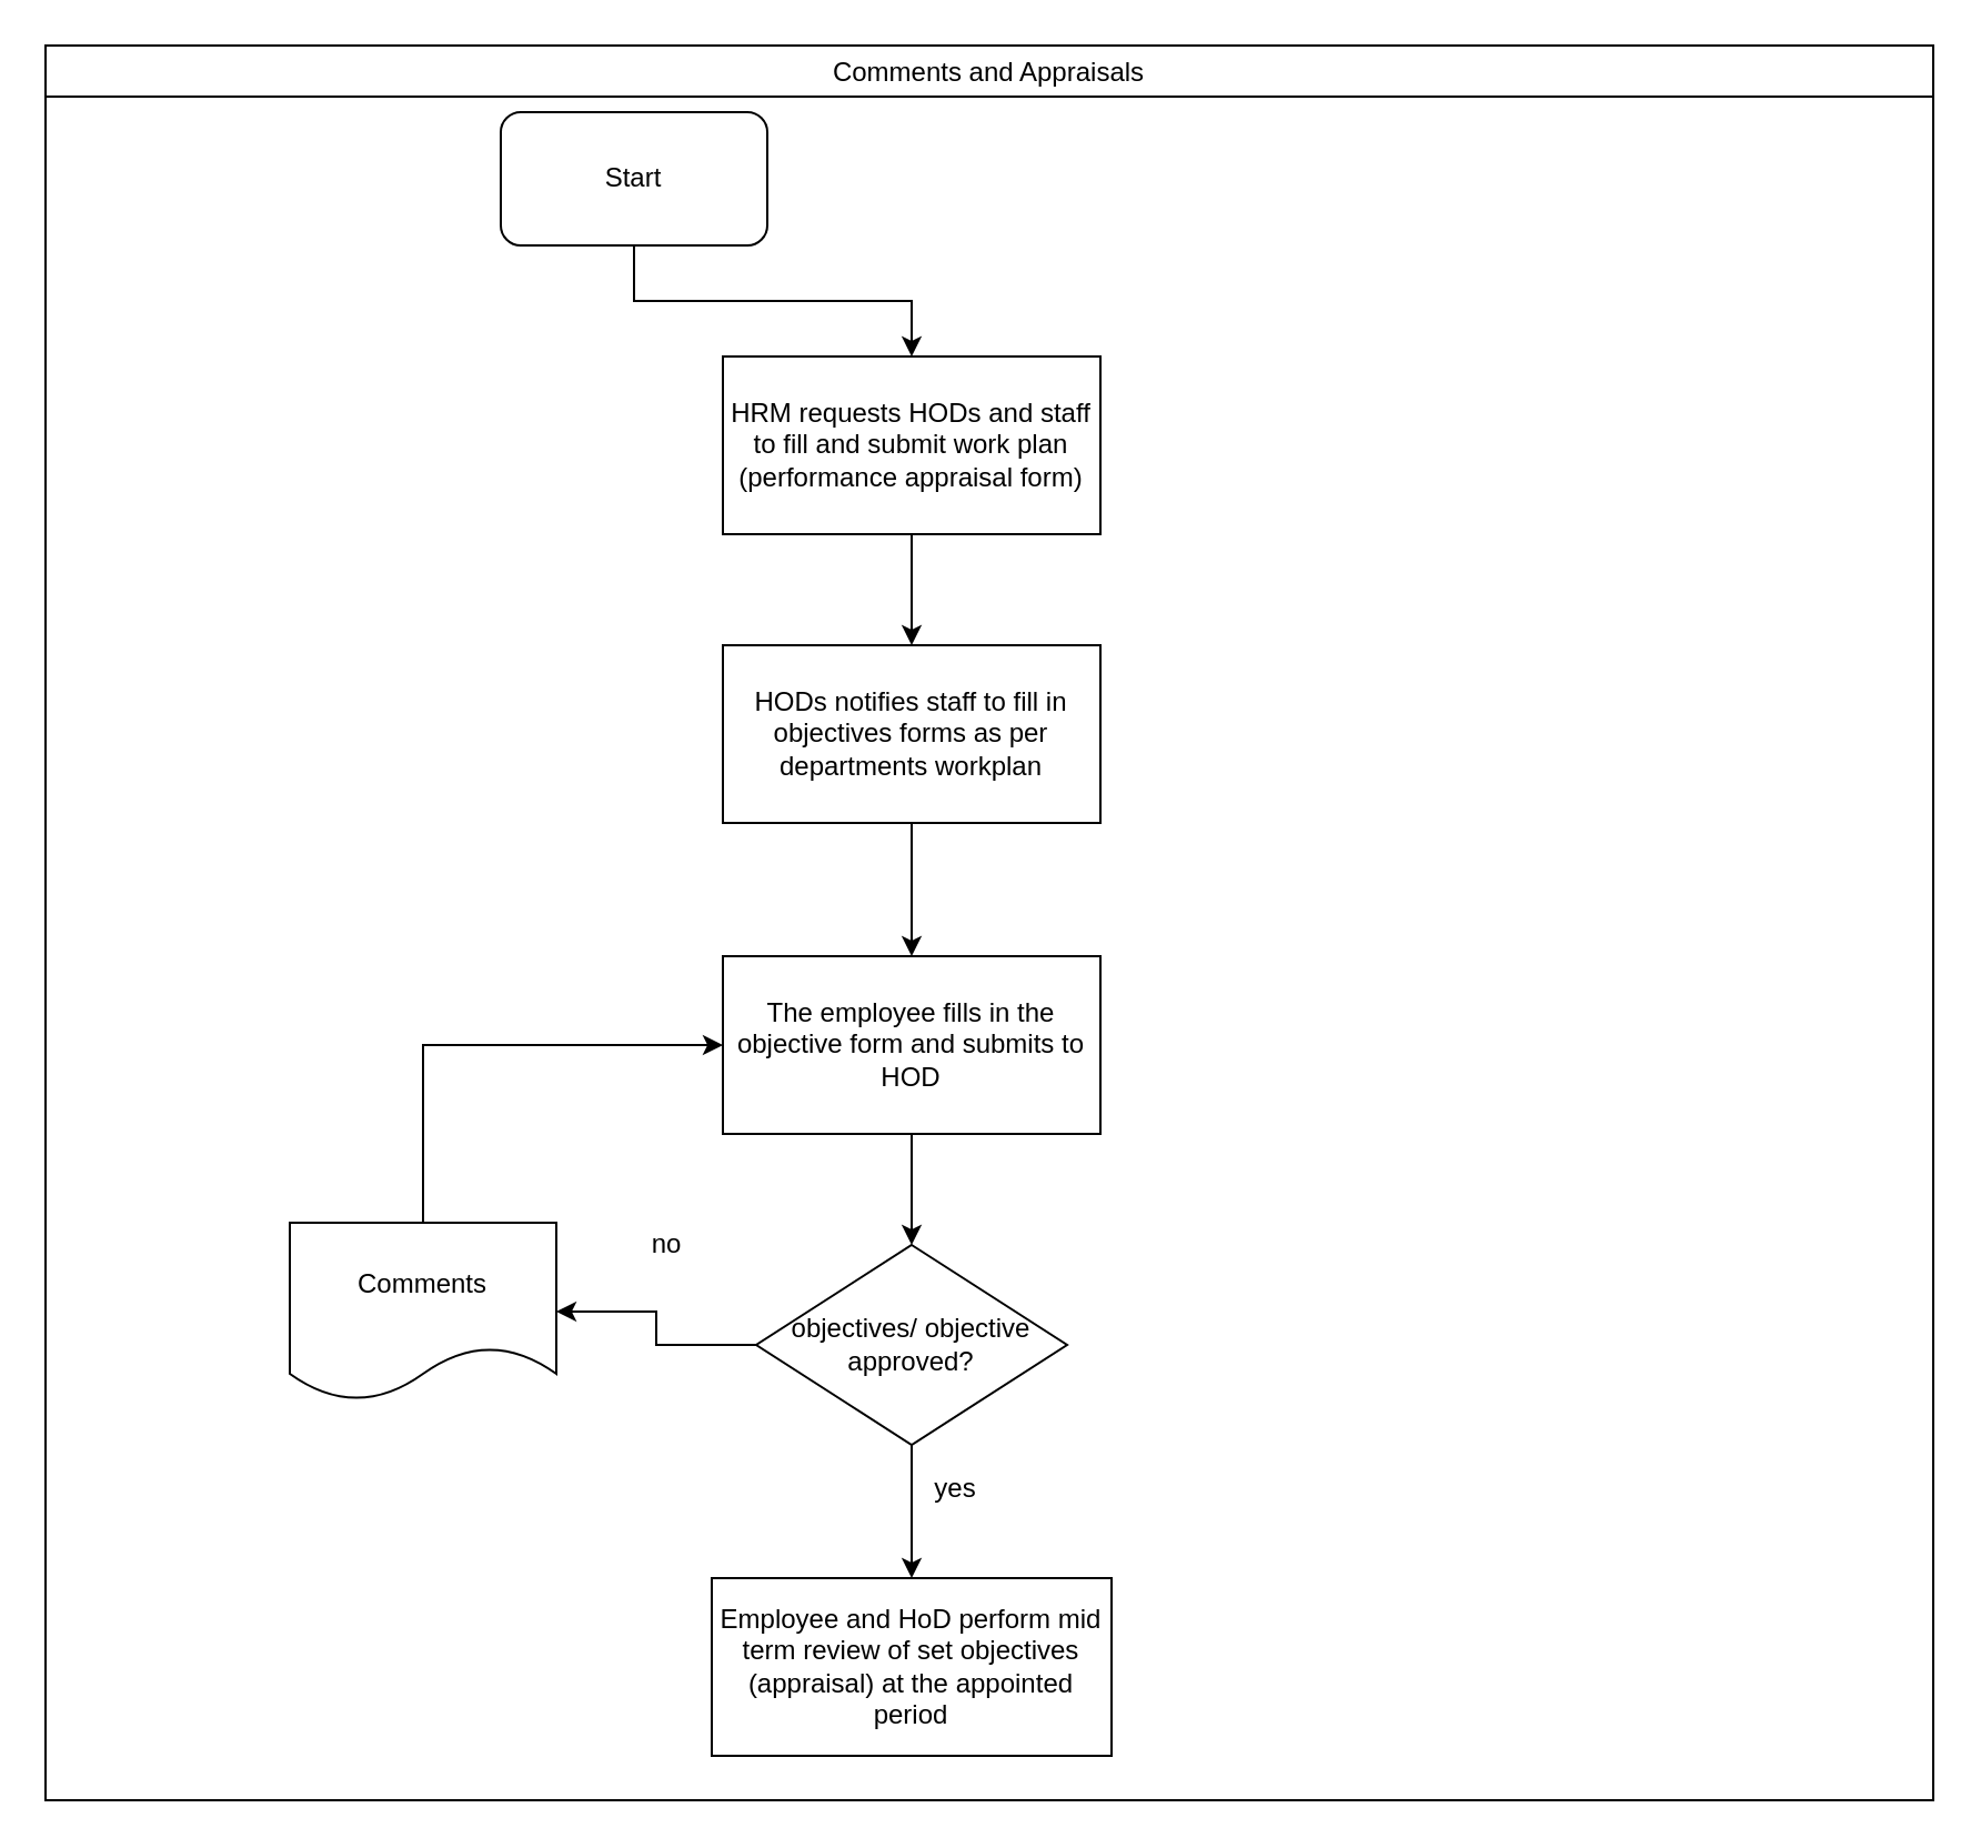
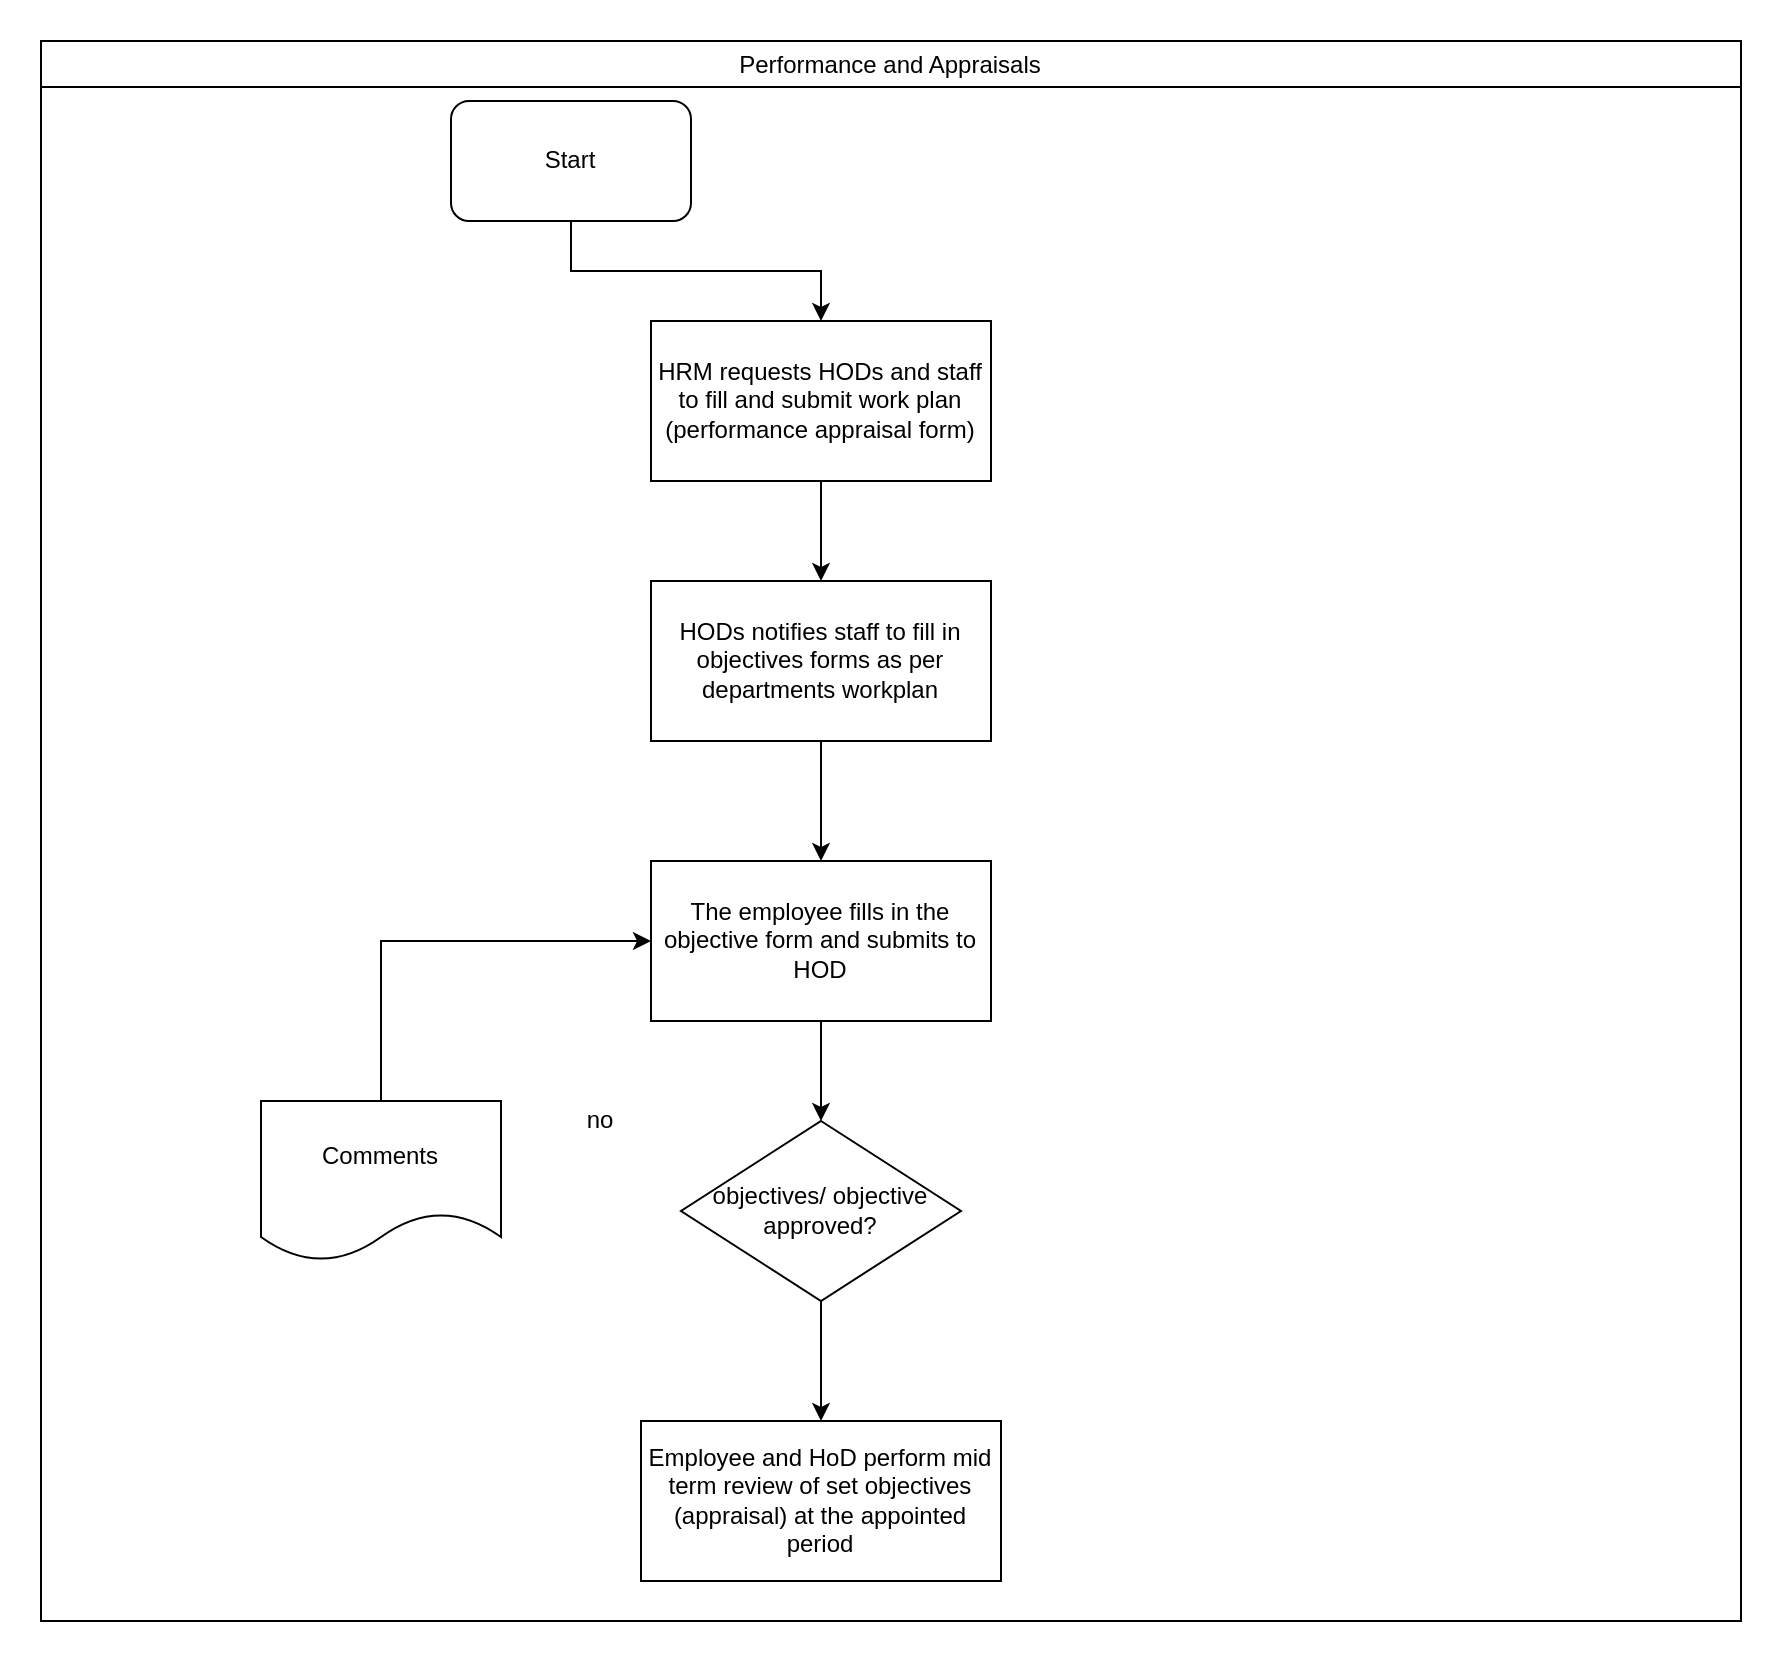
  <mxCell id="0" />
  <mxCell id="1" parent="0" />
- <mxCell id="2" value="Comments and Appraisals" style="swimlane;fontStyle=0" vertex="1" parent="1"><mxGeometry x="20" y="20" width="850" height="790" as="geometry" /></mxCell>
+ <mxCell id="2" value="Performance and Appraisals" style="swimlane;fontStyle=0" vertex="1" parent="1"><mxGeometry x="20" y="20" width="850" height="790" as="geometry" /></mxCell>
  <mxCell id="3" value="Start" style="rounded=1;whiteSpace=wrap;html=1;" vertex="1" parent="2"><mxGeometry x="205" y="30" width="120" height="60" as="geometry" /></mxCell>
  <mxCell id="4" value="" style="edgeStyle=orthogonalEdgeStyle;rounded=0;orthogonalLoop=1;jettySize=auto;html=1;" edge="1" parent="2" source="5" target="8"><mxGeometry relative="1" as="geometry" /></mxCell>
  <mxCell id="5" value="&lt;span lang=&quot;EN-GB&quot;&gt;HRM requests HODs and staff to fill and submit work plan (performance appraisal form)&lt;/span&gt;" style="rounded=0;whiteSpace=wrap;html=1;" vertex="1" parent="2"><mxGeometry x="305" y="140" width="170" height="80" as="geometry" /></mxCell>
  <mxCell id="6" value="" style="edgeStyle=orthogonalEdgeStyle;rounded=0;orthogonalLoop=1;jettySize=auto;html=1;" edge="1" parent="2" source="3" target="5"><mxGeometry relative="1" as="geometry"><mxPoint x="390" y="190" as="targetPoint" /></mxGeometry></mxCell>
  <mxCell id="7" value="" style="edgeStyle=orthogonalEdgeStyle;rounded=0;orthogonalLoop=1;jettySize=auto;html=1;" edge="1" parent="2" source="8" target="9"><mxGeometry relative="1" as="geometry" /></mxCell>
  <mxCell id="8" value="&lt;span lang=&quot;EN-GB&quot;&gt;&lt;span lang=&quot;EN-GB&quot;&gt;HODs notifies staff to fill in objectives forms as per departments workplan&lt;br&gt;&lt;/span&gt;&lt;/span&gt;" style="rounded=0;whiteSpace=wrap;html=1;" vertex="1" parent="2"><mxGeometry x="305" y="270" width="170" height="80" as="geometry" /></mxCell>
  <mxCell id="9" value="&lt;span lang=&quot;EN-GB&quot;&gt;The employee fills in the objective form and submits to HOD &lt;/span&gt;" style="rounded=0;whiteSpace=wrap;html=1;" vertex="1" parent="2"><mxGeometry x="305" y="410" width="170" height="80" as="geometry" /></mxCell>
  <mxCell id="10" value="" style="edgeStyle=orthogonalEdgeStyle;rounded=0;orthogonalLoop=1;jettySize=auto;html=1;" edge="1" parent="2" source="12" target="14"><mxGeometry relative="1" as="geometry" /></mxCell>
- <mxCell id="11" value="" style="edgeStyle=orthogonalEdgeStyle;rounded=0;orthogonalLoop=1;jettySize=auto;html=1;" edge="1" parent="2" source="12" target="16"><mxGeometry relative="1" as="geometry" /></mxCell>
  <mxCell id="12" value="objectives/ objective approved?" style="rhombus;whiteSpace=wrap;html=1;" vertex="1" parent="2"><mxGeometry x="320" y="540" width="140" height="90" as="geometry" /></mxCell>
  <mxCell id="13" value="" style="edgeStyle=orthogonalEdgeStyle;rounded=0;orthogonalLoop=1;jettySize=auto;html=1;" edge="1" parent="2" source="9" target="12"><mxGeometry relative="1" as="geometry"><mxPoint x="390" y="550" as="targetPoint" /></mxGeometry></mxCell>
  <mxCell id="14" value="&lt;span lang=&quot;EN-GB&quot;&gt;Employee and HoD perform mid term review of set objectives (appraisal) at the appointed period&lt;br&gt;&lt;/span&gt;" style="whiteSpace=wrap;html=1;" vertex="1" parent="2"><mxGeometry x="300" y="690" width="180" height="80" as="geometry" /></mxCell>
  <mxCell id="15" value="" style="edgeStyle=orthogonalEdgeStyle;rounded=0;orthogonalLoop=1;jettySize=auto;html=1;entryX=0;entryY=0.5;entryDx=0;entryDy=0;" edge="1" parent="2" source="16" target="9"><mxGeometry relative="1" as="geometry"><mxPoint x="170" y="455" as="targetPoint" /><Array as="points"><mxPoint x="170" y="450" /></Array></mxGeometry></mxCell>
  <mxCell id="16" value="Comments" style="shape=document;whiteSpace=wrap;html=1;boundedLbl=1;" vertex="1" parent="2"><mxGeometry x="110" y="530" width="120" height="80" as="geometry" /></mxCell>
- <mxCell id="17" value="yes" style="text;html=1;strokeColor=none;fillColor=none;align=center;verticalAlign=middle;whiteSpace=wrap;rounded=0;" vertex="1" parent="1"><mxGeometry x="410" y="660" width="40" height="20" as="geometry" /></mxCell>
  <mxCell id="18" value="no" style="text;html=1;strokeColor=none;fillColor=none;align=center;verticalAlign=middle;whiteSpace=wrap;rounded=0;" vertex="1" parent="1"><mxGeometry x="280" y="550" width="40" height="20" as="geometry" /></mxCell>
